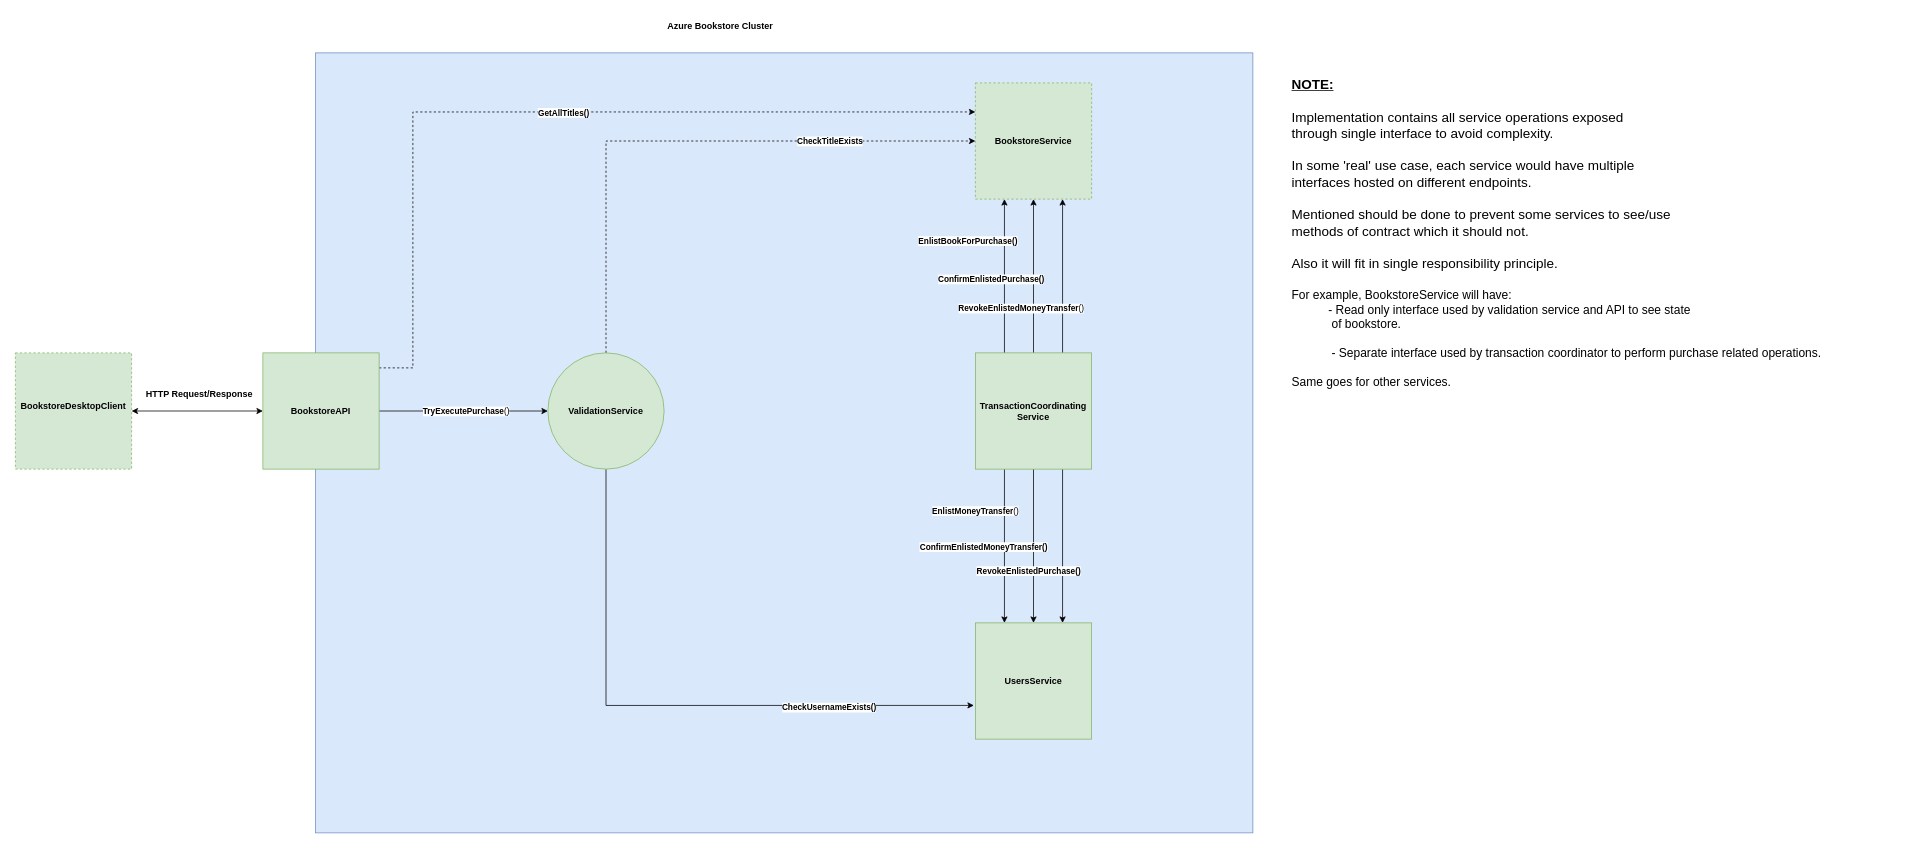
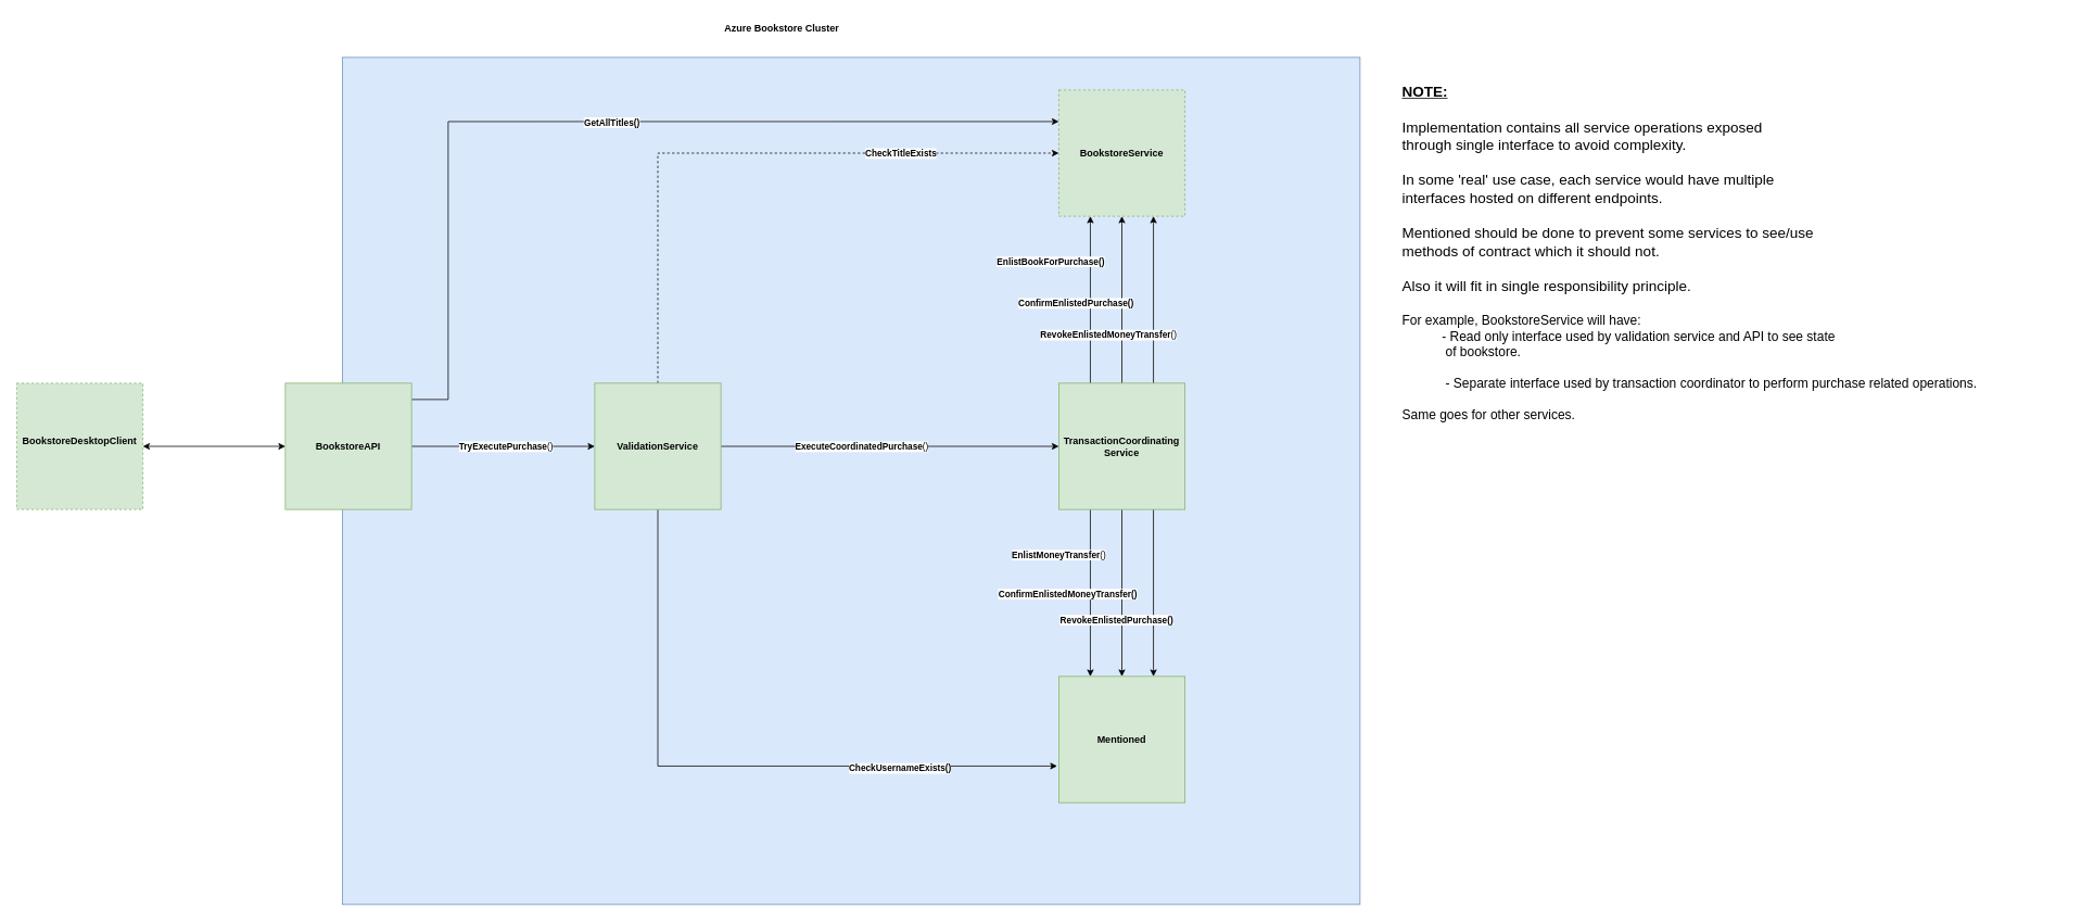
  <mxCell id="0" />
  <mxCell id="1" parent="0" />
  <mxCell id="2" value="" style="rounded=0;whiteSpace=wrap;html=1;fillColor=#dae8fc;strokeColor=#6c8ebf;" vertex="1" parent="1"><mxGeometry x="420" y="70" width="1250" height="1040" as="geometry" /></mxCell>
  <mxCell id="3" value="&lt;b&gt;Azure Bookstore Cluster&lt;/b&gt;" style="text;html=1;align=center;verticalAlign=middle;whiteSpace=wrap;rounded=0;" vertex="1" parent="1"><mxGeometry x="860" y="20" width="200" height="30" as="geometry" /></mxCell>
  <mxCell id="4" style="edgeStyle=orthogonalEdgeStyle;rounded=0;orthogonalLoop=1;jettySize=auto;html=1;entryX=0;entryY=0.5;entryDx=0;entryDy=0;" edge="1" parent="1" source="8" target="19"><mxGeometry relative="1" as="geometry" /></mxCell>
  <mxCell id="5" value="&lt;b&gt;TryExecutePurchase&lt;/b&gt;()" style="edgeLabel;html=1;align=center;verticalAlign=middle;resizable=0;points=[];" vertex="1" connectable="0" parent="4"><mxGeometry x="-0.191" y="2" relative="1" as="geometry"><mxPoint x="24" y="2" as="offset" /></mxGeometry></mxCell>
- <mxCell id="6" style="edgeStyle=orthogonalEdgeStyle;rounded=0;orthogonalLoop=1;jettySize=auto;html=1;entryX=0;entryY=0.25;entryDx=0;entryDy=0;dashed=1;" edge="1" parent="1" source="8" target="12"><mxGeometry relative="1" as="geometry"><Array as="points"><mxPoint x="550" y="490" /><mxPoint x="550" y="149" /></Array></mxGeometry></mxCell>
+ <mxCell id="6" style="edgeStyle=orthogonalEdgeStyle;rounded=0;orthogonalLoop=1;jettySize=auto;html=1;entryX=0;entryY=0.25;entryDx=0;entryDy=0;" edge="1" parent="1" source="8" target="12"><mxGeometry relative="1" as="geometry"><Array as="points"><mxPoint x="550" y="490" /><mxPoint x="550" y="149" /></Array></mxGeometry></mxCell>
  <mxCell id="7" value="&lt;b&gt;GetAllTitles()&lt;/b&gt;" style="edgeLabel;html=1;align=center;verticalAlign=middle;resizable=0;points=[];" vertex="1" connectable="0" parent="6"><mxGeometry x="0.26" y="-4" relative="1" as="geometry"><mxPoint x="-129" y="-3" as="offset" /></mxGeometry></mxCell>
  <mxCell id="8" value="&lt;b&gt;BookstoreAPI&lt;/b&gt;" style="whiteSpace=wrap;html=1;aspect=fixed;fillColor=#d5e8d4;strokeColor=#82b366;" vertex="1" parent="1"><mxGeometry x="350" y="470" width="155" height="155" as="geometry" /></mxCell>
  <mxCell id="9" value="&lt;b&gt;BookstoreDesktopClient&lt;/b&gt;&lt;div&gt;&lt;br&gt;&lt;/div&gt;" style="whiteSpace=wrap;html=1;aspect=fixed;fillColor=#d5e8d4;strokeColor=#82b366;dashed=1;" vertex="1" parent="1"><mxGeometry x="20" y="470" width="155" height="155" as="geometry" /></mxCell>
  <mxCell id="10" value="" style="endArrow=classic;startArrow=classic;html=1;rounded=0;entryX=0;entryY=0.5;entryDx=0;entryDy=0;exitX=1;exitY=0.5;exitDx=0;exitDy=0;" edge="1" parent="1" source="9" target="8"><mxGeometry width="50" height="50" relative="1" as="geometry"><mxPoint x="240" y="580" as="sourcePoint" /><mxPoint x="290" y="530" as="targetPoint" /></mxGeometry></mxCell>
- <mxCell id="11" value="&lt;b&gt;HTTP Request/Response&lt;/b&gt;" style="text;html=1;align=center;verticalAlign=middle;resizable=0;points=[];autosize=1;strokeColor=none;fillColor=none;" vertex="1" parent="1"><mxGeometry x="180" y="510" width="170" height="30" as="geometry" /></mxCell>
  <mxCell id="12" value="&lt;b&gt;BookstoreService&lt;/b&gt;" style="whiteSpace=wrap;html=1;aspect=fixed;fillColor=#d5e8d4;strokeColor=#82b366;dashed=1;" vertex="1" parent="1"><mxGeometry x="1300" y="110" width="155" height="155" as="geometry" /></mxCell>
  <mxCell id="13" style="edgeStyle=orthogonalEdgeStyle;rounded=0;orthogonalLoop=1;jettySize=auto;html=1;entryX=0;entryY=0.5;entryDx=0;entryDy=0;exitX=0.5;exitY=0;exitDx=0;exitDy=0;dashed=1;" edge="1" parent="1" source="19" target="12"><mxGeometry relative="1" as="geometry" /></mxCell>
  <mxCell id="14" value="&lt;b&gt;CheckTitleExists&lt;/b&gt;" style="edgeLabel;html=1;align=center;verticalAlign=middle;resizable=0;points=[];" vertex="1" connectable="0" parent="13"><mxGeometry x="0.195" relative="1" as="geometry"><mxPoint x="117" as="offset" /></mxGeometry></mxCell>
  <mxCell id="15" style="edgeStyle=orthogonalEdgeStyle;rounded=0;orthogonalLoop=1;jettySize=auto;html=1;entryX=-0.013;entryY=0.71;entryDx=0;entryDy=0;exitX=0.5;exitY=1;exitDx=0;exitDy=0;entryPerimeter=0;fontStyle=0" edge="1" parent="1" source="19" target="33"><mxGeometry relative="1" as="geometry"><Array as="points"><mxPoint x="808" y="940" /></Array></mxGeometry></mxCell>
  <mxCell id="16" value="&lt;b&gt;CheckUsernameExists()&lt;/b&gt;" style="edgeLabel;html=1;align=center;verticalAlign=middle;resizable=0;points=[];" vertex="1" connectable="0" parent="15"><mxGeometry x="0.372" y="-2" relative="1" as="geometry"><mxPoint x="59" as="offset" /></mxGeometry></mxCell>
- <mxCell id="19" value="&lt;b&gt;ValidationService&lt;/b&gt;" style="ellipse;whiteSpace=wrap;html=1;aspect=fixed;fillColor=#d5e8d4;strokeColor=#82b366;" vertex="1" parent="1"><mxGeometry x="730" y="470" width="155" height="155" as="geometry" /></mxCell>
+ <mxCell id="17" style="edgeStyle=orthogonalEdgeStyle;rounded=0;orthogonalLoop=1;jettySize=auto;html=1;entryX=0;entryY=0.5;entryDx=0;entryDy=0;" edge="1" parent="1" source="19" target="32"><mxGeometry relative="1" as="geometry" /></mxCell>
+ <mxCell id="18" value="&lt;b&gt;ExecuteCoordinatedPurchase&lt;/b&gt;()" style="edgeLabel;html=1;align=center;verticalAlign=middle;resizable=0;points=[];" vertex="1" connectable="0" parent="17"><mxGeometry x="-0.268" y="1" relative="1" as="geometry"><mxPoint x="20" y="1" as="offset" /></mxGeometry></mxCell>
+ <mxCell id="19" value="&lt;b&gt;ValidationService&lt;/b&gt;" style="whiteSpace=wrap;html=1;aspect=fixed;fillColor=#d5e8d4;strokeColor=#82b366;" vertex="1" parent="1"><mxGeometry x="730" y="470" width="155" height="155" as="geometry" /></mxCell>
  <mxCell id="20" style="edgeStyle=orthogonalEdgeStyle;rounded=0;orthogonalLoop=1;jettySize=auto;html=1;exitX=0.25;exitY=0;exitDx=0;exitDy=0;entryX=0.25;entryY=1;entryDx=0;entryDy=0;" edge="1" parent="1" source="32" target="12"><mxGeometry relative="1" as="geometry" /></mxCell>
  <mxCell id="21" value="&lt;b&gt;EnlistBookForPurchase()&lt;/b&gt;" style="edgeLabel;html=1;align=center;verticalAlign=middle;resizable=0;points=[];" vertex="1" connectable="0" parent="20"><mxGeometry x="0.161" y="-2" relative="1" as="geometry"><mxPoint x="-51" y="-31" as="offset" /></mxGeometry></mxCell>
  <mxCell id="22" style="edgeStyle=orthogonalEdgeStyle;rounded=0;orthogonalLoop=1;jettySize=auto;html=1;exitX=0.5;exitY=0;exitDx=0;exitDy=0;entryX=0.5;entryY=1;entryDx=0;entryDy=0;" edge="1" parent="1" source="32" target="12"><mxGeometry relative="1" as="geometry" /></mxCell>
  <mxCell id="23" value="&lt;b&gt;ConfirmEnlistedPurchase()&lt;/b&gt;" style="edgeLabel;html=1;align=center;verticalAlign=middle;resizable=0;points=[];" vertex="1" connectable="0" parent="22"><mxGeometry x="-0.034" y="1" relative="1" as="geometry"><mxPoint x="-56" as="offset" /></mxGeometry></mxCell>
  <mxCell id="24" style="edgeStyle=orthogonalEdgeStyle;rounded=0;orthogonalLoop=1;jettySize=auto;html=1;exitX=0.75;exitY=0;exitDx=0;exitDy=0;entryX=0.75;entryY=1;entryDx=0;entryDy=0;" edge="1" parent="1" source="32" target="12"><mxGeometry relative="1" as="geometry" /></mxCell>
  <mxCell id="25" value="&lt;b&gt;RevokeEnlistedMoneyTransfer&lt;/b&gt;()" style="edgeLabel;html=1;align=center;verticalAlign=middle;resizable=0;points=[];" vertex="1" connectable="0" parent="24"><mxGeometry x="-0.376" relative="1" as="geometry"><mxPoint x="-56" y="4" as="offset" /></mxGeometry></mxCell>
  <mxCell id="26" style="edgeStyle=orthogonalEdgeStyle;rounded=0;orthogonalLoop=1;jettySize=auto;html=1;exitX=0.25;exitY=1;exitDx=0;exitDy=0;entryX=0.25;entryY=0;entryDx=0;entryDy=0;" edge="1" parent="1" source="32" target="33"><mxGeometry relative="1" as="geometry" /></mxCell>
  <mxCell id="27" value="&lt;b&gt;EnlistMoneyTransfer&lt;/b&gt;()" style="edgeLabel;html=1;align=center;verticalAlign=middle;resizable=0;points=[];" vertex="1" connectable="0" parent="26"><mxGeometry x="-0.102" y="2" relative="1" as="geometry"><mxPoint x="-41" y="-37" as="offset" /></mxGeometry></mxCell>
  <mxCell id="28" style="edgeStyle=orthogonalEdgeStyle;rounded=0;orthogonalLoop=1;jettySize=auto;html=1;entryX=0.5;entryY=0;entryDx=0;entryDy=0;" edge="1" parent="1" source="32" target="33"><mxGeometry relative="1" as="geometry" /></mxCell>
  <mxCell id="29" value="&lt;b&gt;ConfirmEnlistedMoneyTransfer()&lt;/b&gt;" style="edgeLabel;html=1;align=center;verticalAlign=middle;resizable=0;points=[];" vertex="1" connectable="0" parent="28"><mxGeometry x="0.005" y="1" relative="1" as="geometry"><mxPoint x="-68" as="offset" /></mxGeometry></mxCell>
  <mxCell id="30" style="edgeStyle=orthogonalEdgeStyle;rounded=0;orthogonalLoop=1;jettySize=auto;html=1;exitX=0.75;exitY=1;exitDx=0;exitDy=0;entryX=0.75;entryY=0;entryDx=0;entryDy=0;" edge="1" parent="1" source="32" target="33"><mxGeometry relative="1" as="geometry" /></mxCell>
  <mxCell id="31" value="&lt;b&gt;RevokeEnlistedPurchase()&lt;/b&gt;" style="edgeLabel;html=1;align=center;verticalAlign=middle;resizable=0;points=[];" vertex="1" connectable="0" parent="30"><mxGeometry x="0.473" y="-1" relative="1" as="geometry"><mxPoint x="-45" y="-16" as="offset" /></mxGeometry></mxCell>
  <mxCell id="32" value="&lt;b&gt;TransactionCoordinating&lt;br&gt;Service&lt;/b&gt;" style="whiteSpace=wrap;html=1;aspect=fixed;fillColor=#d5e8d4;strokeColor=#82b366;" vertex="1" parent="1"><mxGeometry x="1300" y="470" width="155" height="155" as="geometry" /></mxCell>
- <mxCell id="33" value="&lt;b&gt;UsersService&lt;/b&gt;" style="whiteSpace=wrap;html=1;aspect=fixed;fillColor=#d5e8d4;strokeColor=#82b366;" vertex="1" parent="1"><mxGeometry x="1300" y="830" width="155" height="155" as="geometry" /></mxCell>
+ <mxCell id="33" value="&lt;b&gt;Mentioned&lt;/b&gt;" style="whiteSpace=wrap;html=1;aspect=fixed;fillColor=#d5e8d4;strokeColor=#82b366;" vertex="1" parent="1"><mxGeometry x="1300" y="830" width="155" height="155" as="geometry" /></mxCell>
  <mxCell id="34" value="&lt;font style=&quot;font-size: 18px;&quot;&gt;&lt;b&gt;&lt;u&gt;NOTE:&lt;/u&gt;&lt;/b&gt;&lt;br&gt;&lt;br&gt;Implementation contains all service operations exposed&lt;br&gt;through single interface to avoid complexity.&lt;br&gt;&lt;br&gt;In some 'real' use case, each service would have multiple&lt;br&gt;interfaces hosted on different endpoints.&lt;br&gt;&lt;br&gt;Mentioned should be done to prevent some services to see/use&lt;br&gt;methods of contract which it should not.&lt;br&gt;&lt;br&gt;Also it will fit in single responsibility principle.&lt;br&gt;&lt;br&gt;&lt;/font&gt;&lt;div&gt;&lt;font size=&quot;3&quot;&gt;For example, BookstoreService will have:&lt;br&gt;&amp;nbsp; &amp;nbsp; &amp;nbsp; &amp;nbsp; &amp;nbsp; &amp;nbsp;- Read only interface used by validation service and API to see state&lt;br&gt;&amp;nbsp; &amp;nbsp; &amp;nbsp; &amp;nbsp; &amp;nbsp; &amp;nbsp; of bookstore.&lt;br&gt;&lt;br&gt;&amp;nbsp; &amp;nbsp; &amp;nbsp; &amp;nbsp; &amp;nbsp; &amp;nbsp; - Separate interface used by transaction coordinator to perform purchase related operations.&lt;br&gt;&lt;br&gt;Same goes for other services.&lt;br&gt;&amp;nbsp; &amp;nbsp; &amp;nbsp; &amp;nbsp; &amp;nbsp; &amp;nbsp;&lt;/font&gt;&lt;/div&gt;" style="text;html=1;align=left;verticalAlign=middle;whiteSpace=wrap;rounded=0;" vertex="1" parent="1"><mxGeometry x="1720" y="70" width="830" height="500" as="geometry" /></mxCell>
